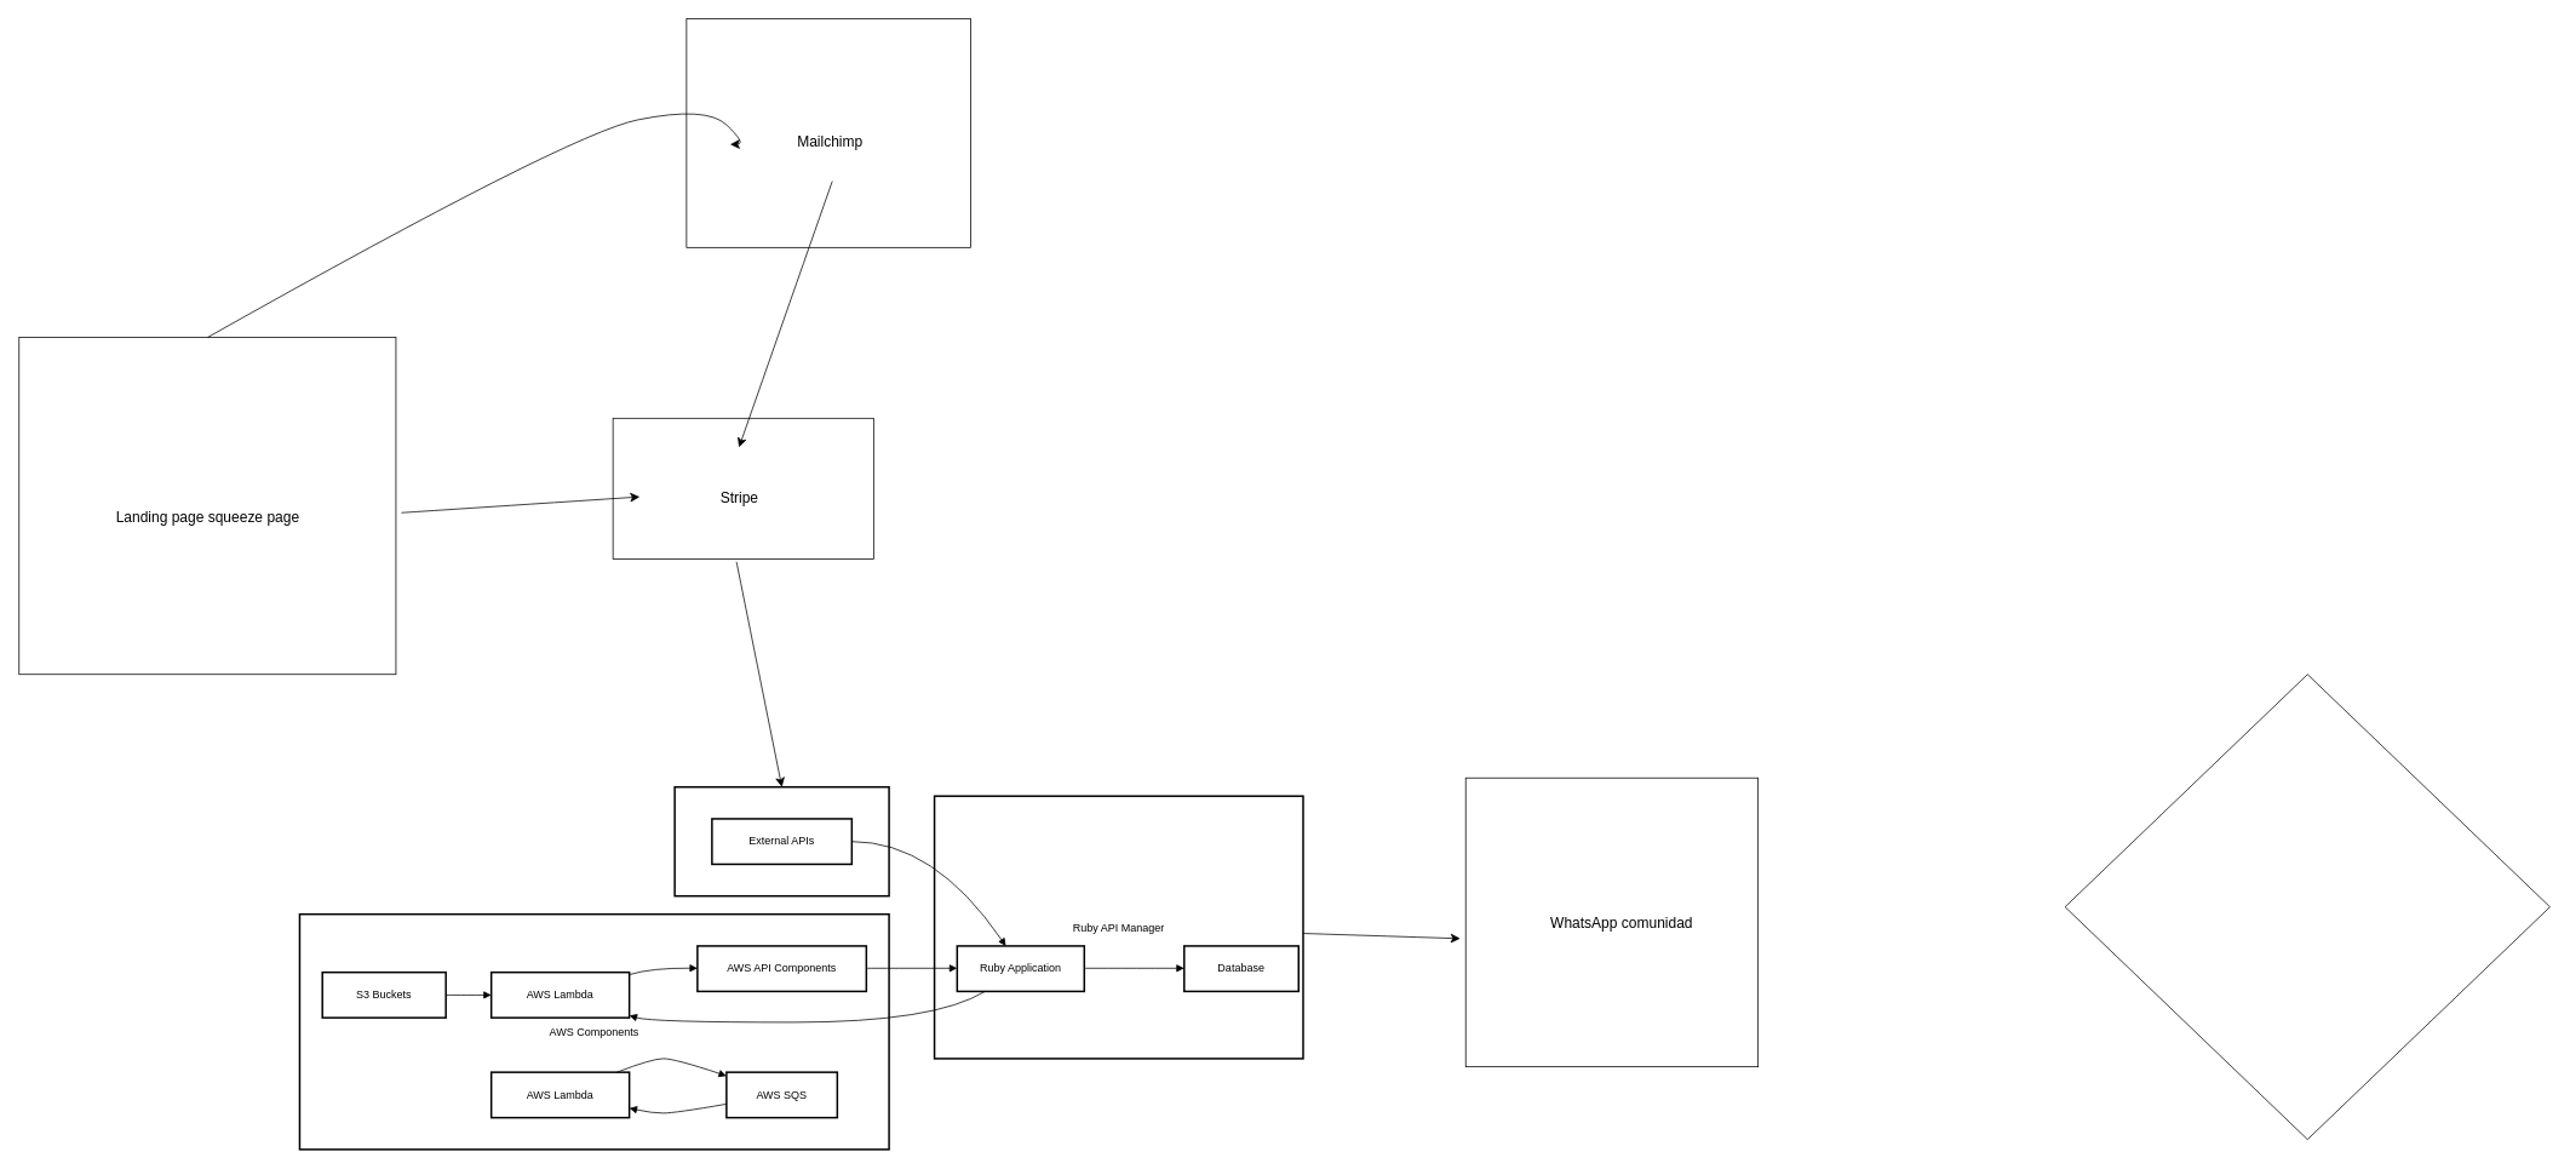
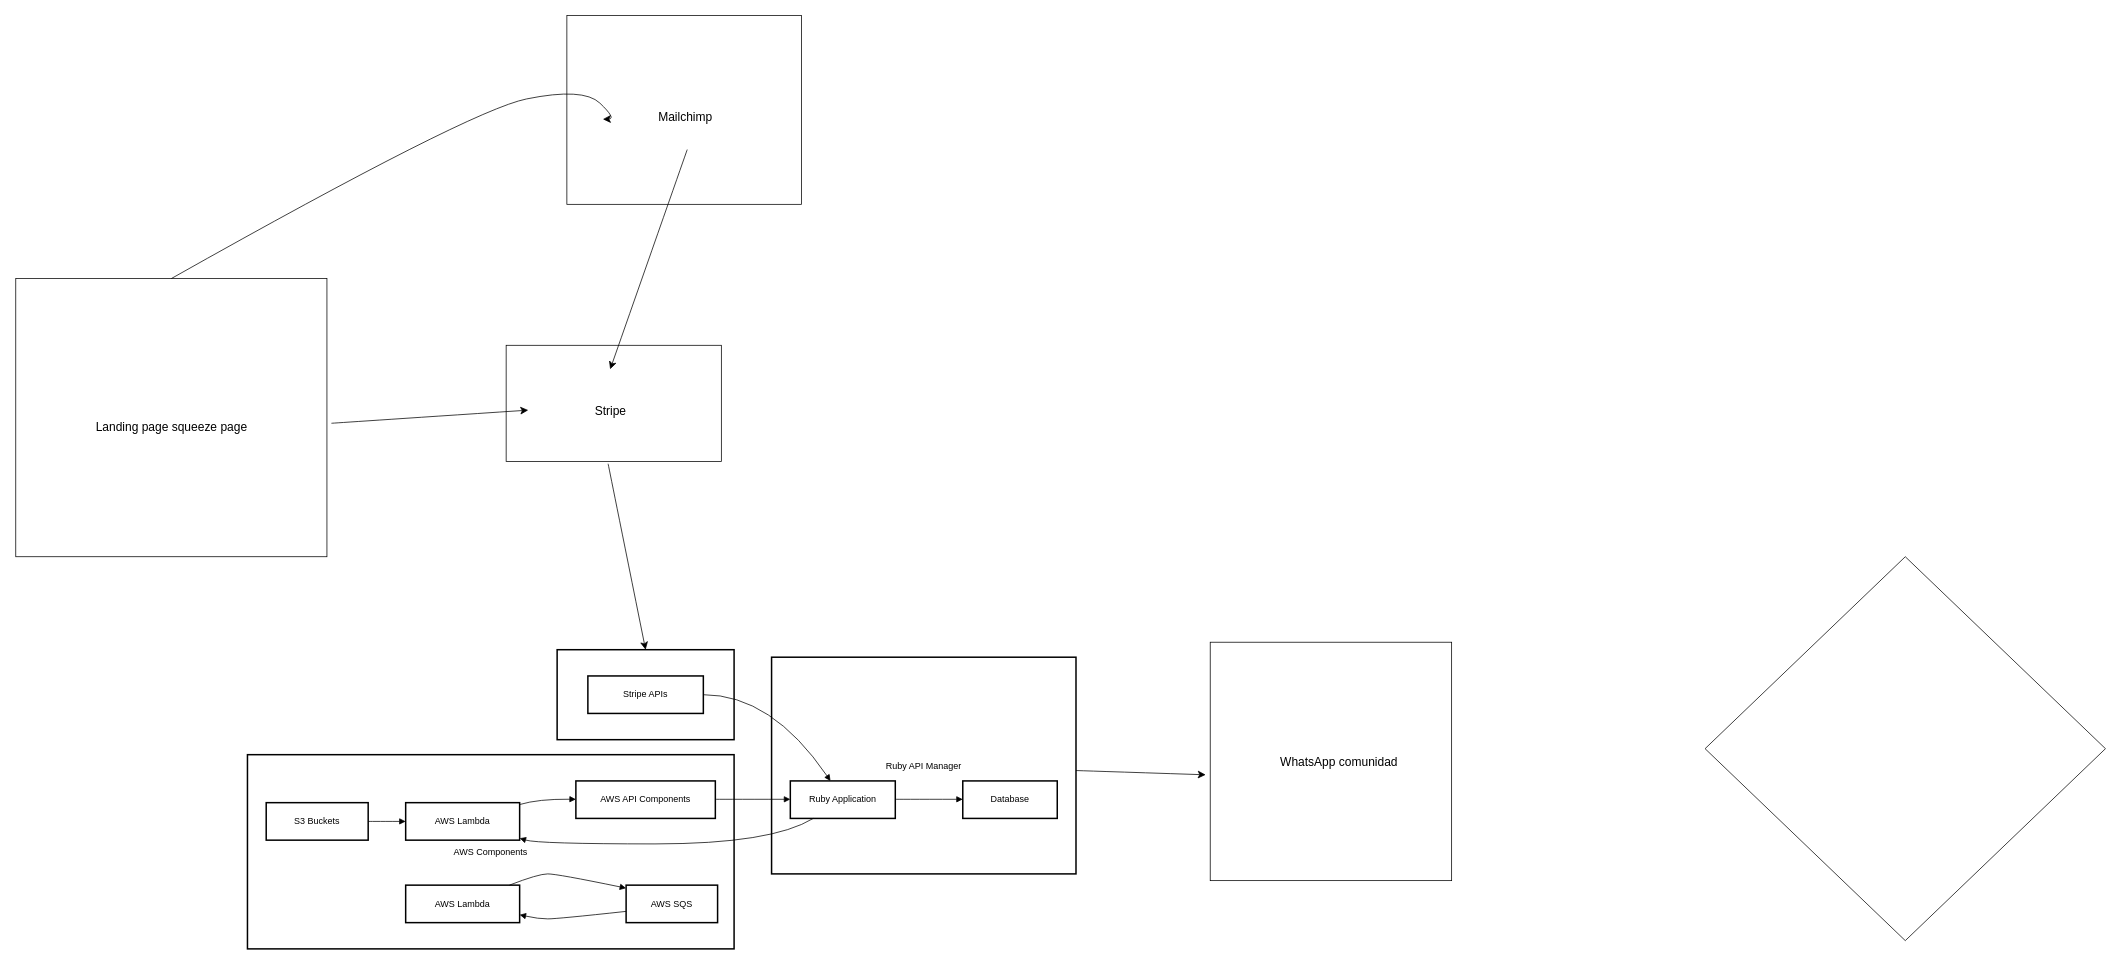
  <mxCell id="0" />
  <mxCell id="1" parent="0" />
  <mxCell id="2" value="External System" style="whiteSpace=wrap;strokeWidth=2;" parent="1" vertex="1"><mxGeometry x="742" y="866" width="236" height="120" as="geometry" /></mxCell>
  <mxCell id="3" value="Ruby API Manager" style="whiteSpace=wrap;strokeWidth=2;" parent="1" vertex="1"><mxGeometry x="1028" y="876" width="406" height="289" as="geometry" /></mxCell>
  <mxCell id="4" value="AWS Components" style="whiteSpace=wrap;strokeWidth=2;" parent="1" vertex="1"><mxGeometry x="329" y="1006" width="649" height="259" as="geometry" /></mxCell>
  <mxCell id="5" value="S3 Buckets" style="whiteSpace=wrap;strokeWidth=2;" parent="1" vertex="1"><mxGeometry x="354" y="1070" width="136" height="50" as="geometry" /></mxCell>
  <mxCell id="6" value="AWS Lambda" style="whiteSpace=wrap;strokeWidth=2;" parent="1" vertex="1"><mxGeometry x="540" y="1070" width="152" height="50" as="geometry" /></mxCell>
  <mxCell id="7" value="AWS API Components" style="whiteSpace=wrap;strokeWidth=2;" parent="1" vertex="1"><mxGeometry x="767" y="1041" width="186" height="50" as="geometry" /></mxCell>
  <mxCell id="8" value="AWS Lambda" style="whiteSpace=wrap;strokeWidth=2;" parent="1" vertex="1"><mxGeometry x="540" y="1180" width="152" height="50" as="geometry" /></mxCell>
- <mxCell id="9" value="AWS SQS" style="whiteSpace=wrap;strokeWidth=2;" parent="1" vertex="1"><mxGeometry x="799" y="1180" width="122" height="50" as="geometry" /></mxCell>
+ <mxCell id="9" value="AWS SQS" style="whiteSpace=wrap;strokeWidth=2;" parent="1" vertex="1"><mxGeometry x="834" y="1180" width="122" height="50" as="geometry" /></mxCell>
  <mxCell id="10" value="Ruby Application" style="whiteSpace=wrap;strokeWidth=2;" parent="1" vertex="1"><mxGeometry x="1053" y="1041" width="140" height="50" as="geometry" /></mxCell>
- <mxCell id="11" value="Database" style="whiteSpace=wrap;strokeWidth=2;" parent="1" vertex="1"><mxGeometry x="1303" y="1041" width="126" height="50" as="geometry" /></mxCell>
- <mxCell id="12" value="External APIs" style="whiteSpace=wrap;strokeWidth=2;" parent="1" vertex="1"><mxGeometry x="783" y="901" width="154" height="50" as="geometry" /></mxCell>
+ <mxCell id="11" value="Database" style="whiteSpace=wrap;strokeWidth=2;" parent="1" vertex="1"><mxGeometry x="1283" y="1041" width="126" height="50" as="geometry" /></mxCell>
+ <mxCell id="12" value="Stripe APIs" style="whiteSpace=wrap;strokeWidth=2;" parent="1" vertex="1"><mxGeometry x="783" y="901" width="154" height="50" as="geometry" /></mxCell>
  <mxCell id="13" value="" style="curved=1;startArrow=none;endArrow=block;exitX=1;exitY=0.5;entryX=0;entryY=0.5;" parent="1" source="5" target="6" edge="1"><mxGeometry relative="1" as="geometry"><Array as="points" /></mxGeometry></mxCell>
  <mxCell id="14" value="" style="curved=1;startArrow=none;endArrow=block;exitX=1;exitY=0.05;entryX=0;entryY=0.49;" parent="1" source="6" target="7" edge="1"><mxGeometry relative="1" as="geometry"><Array as="points"><mxPoint x="717" y="1065" /></Array></mxGeometry></mxCell>
  <mxCell id="15" value="" style="curved=1;startArrow=none;endArrow=block;exitX=0.91;exitY=0;entryX=0;entryY=0.08;" parent="1" source="8" target="9" edge="1"><mxGeometry relative="1" as="geometry"><Array as="points"><mxPoint x="717" y="1165" /><mxPoint x="742" y="1165" /></Array></mxGeometry></mxCell>
  <mxCell id="16" value="" style="curved=1;startArrow=none;endArrow=block;exitX=1;exitY=0.49;entryX=0;entryY=0.49;" parent="1" source="10" target="11" edge="1"><mxGeometry relative="1" as="geometry"><Array as="points" /></mxGeometry></mxCell>
  <mxCell id="17" value="" style="curved=1;startArrow=none;endArrow=block;exitX=1;exitY=0.49;entryX=0;entryY=0.49;" parent="1" source="7" target="10" edge="1"><mxGeometry relative="1" as="geometry"><Array as="points" /></mxGeometry></mxCell>
  <mxCell id="18" value="" style="curved=1;startArrow=none;endArrow=block;exitX=0.23;exitY=0.98;entryX=1;entryY=0.95;" parent="1" source="10" target="6" edge="1"><mxGeometry relative="1" as="geometry"><Array as="points"><mxPoint x="1028" y="1125" /><mxPoint x="717" y="1125" /></Array></mxGeometry></mxCell>
  <mxCell id="19" value="" style="curved=1;startArrow=none;endArrow=block;exitX=0;exitY=0.7;entryX=1;entryY=0.79;" parent="1" source="9" target="8" edge="1"><mxGeometry relative="1" as="geometry"><Array as="points"><mxPoint x="742" y="1225" /><mxPoint x="717" y="1225" /></Array></mxGeometry></mxCell>
  <mxCell id="20" value="" style="curved=1;startArrow=none;endArrow=block;exitX=1;exitY=0.5;entryX=0.38;entryY=-0.01;" parent="1" source="12" target="10" edge="1"><mxGeometry relative="1" as="geometry"><Array as="points"><mxPoint x="1028" y="926" /></Array></mxGeometry></mxCell>
  <mxCell id="21" value="" style="rounded=0;whiteSpace=wrap;html=1;" vertex="1" parent="1"><mxGeometry x="20" y="371" width="415" height="371" as="geometry" /></mxCell>
  <mxCell id="22" value="Landing page squeeze page" style="text;strokeColor=none;fillColor=none;html=1;align=center;verticalAlign=middle;whiteSpace=wrap;rounded=0;fontSize=16;" vertex="1" parent="1"><mxGeometry x="77.5" y="499" width="300" height="139" as="geometry" /></mxCell>
  <mxCell id="23" value="" style="rounded=0;whiteSpace=wrap;html=1;" vertex="1" parent="1"><mxGeometry x="674" y="460" width="287" height="155" as="geometry" /></mxCell>
  <mxCell id="24" value="Stripe" style="text;strokeColor=none;fillColor=none;html=1;align=center;verticalAlign=middle;whiteSpace=wrap;rounded=0;fontSize=16;" vertex="1" parent="1"><mxGeometry x="703.5" y="492" width="218.5" height="109" as="geometry" /></mxCell>
  <mxCell id="25" value="" style="rounded=0;whiteSpace=wrap;html=1;" vertex="1" parent="1"><mxGeometry x="755" y="20" width="313" height="252" as="geometry" /></mxCell>
  <mxCell id="26" value="" style="rounded=0;whiteSpace=wrap;html=1;" vertex="1" parent="1"><mxGeometry x="1613" y="856" width="322" height="318" as="geometry" /></mxCell>
  <mxCell id="27" value="WhatsApp comunidad" style="text;strokeColor=none;fillColor=none;html=1;align=center;verticalAlign=middle;whiteSpace=wrap;rounded=0;fontSize=16;" vertex="1" parent="1"><mxGeometry x="1689" y="996" width="192" height="38" as="geometry" /></mxCell>
  <mxCell id="28" value="Mailchimp&amp;nbsp;" style="text;strokeColor=none;fillColor=none;html=1;align=center;verticalAlign=middle;whiteSpace=wrap;rounded=0;fontSize=16;" vertex="1" parent="1"><mxGeometry x="803" y="112" width="225" height="87" as="geometry" /></mxCell>
  <mxCell id="29" value="" style="edgeStyle=none;orthogonalLoop=1;jettySize=auto;html=1;rounded=0;fontSize=12;startSize=8;endSize=8;curved=1;entryX=0;entryY=0.5;entryDx=0;entryDy=0;" edge="1" parent="1" target="24"><mxGeometry width="120" relative="1" as="geometry"><mxPoint x="441" y="564" as="sourcePoint" /><mxPoint x="561" y="564" as="targetPoint" /><Array as="points" /></mxGeometry></mxCell>
  <mxCell id="30" value="" style="edgeStyle=none;orthogonalLoop=1;jettySize=auto;html=1;rounded=0;fontSize=12;startSize=8;endSize=8;curved=1;exitX=0.5;exitY=0;exitDx=0;exitDy=0;" edge="1" parent="1" source="21" target="28"><mxGeometry width="120" relative="1" as="geometry"><mxPoint x="287" y="353" as="sourcePoint" /><mxPoint x="736" y="95" as="targetPoint" /><Array as="points"><mxPoint x="625" y="147" /><mxPoint x="777" y="116" /><mxPoint x="821" y="158" /></Array></mxGeometry></mxCell>
  <mxCell id="31" value="" style="edgeStyle=none;orthogonalLoop=1;jettySize=auto;html=1;rounded=0;fontSize=12;startSize=8;endSize=8;curved=1;exitX=0.5;exitY=1;exitDx=0;exitDy=0;entryX=0.5;entryY=0;entryDx=0;entryDy=0;" edge="1" parent="1" source="28" target="24"><mxGeometry width="120" relative="1" as="geometry"><mxPoint x="927" y="449" as="sourcePoint" /><mxPoint x="1047" y="449" as="targetPoint" /><Array as="points" /></mxGeometry></mxCell>
  <mxCell id="32" value="" style="edgeStyle=none;orthogonalLoop=1;jettySize=auto;html=1;rounded=0;fontSize=12;startSize=8;endSize=8;curved=1;" edge="1" parent="1" source="3"><mxGeometry width="120" relative="1" as="geometry"><mxPoint x="1487" y="1032.82" as="sourcePoint" /><mxPoint x="1607" y="1032.82" as="targetPoint" /><Array as="points" /></mxGeometry></mxCell>
  <mxCell id="33" value="" style="edgeStyle=none;orthogonalLoop=1;jettySize=auto;html=1;rounded=0;fontSize=12;startSize=8;endSize=8;curved=1;entryX=0.5;entryY=0;entryDx=0;entryDy=0;" edge="1" parent="1" target="2"><mxGeometry width="120" relative="1" as="geometry"><mxPoint x="810" y="618" as="sourcePoint" /><mxPoint x="936" y="720" as="targetPoint" /><Array as="points" /></mxGeometry></mxCell>
  <mxCell id="34" value="" style="rhombus;whiteSpace=wrap;html=1;" vertex="1" parent="1"><mxGeometry x="2273" y="742" width="534" height="512" as="geometry" /></mxCell>
